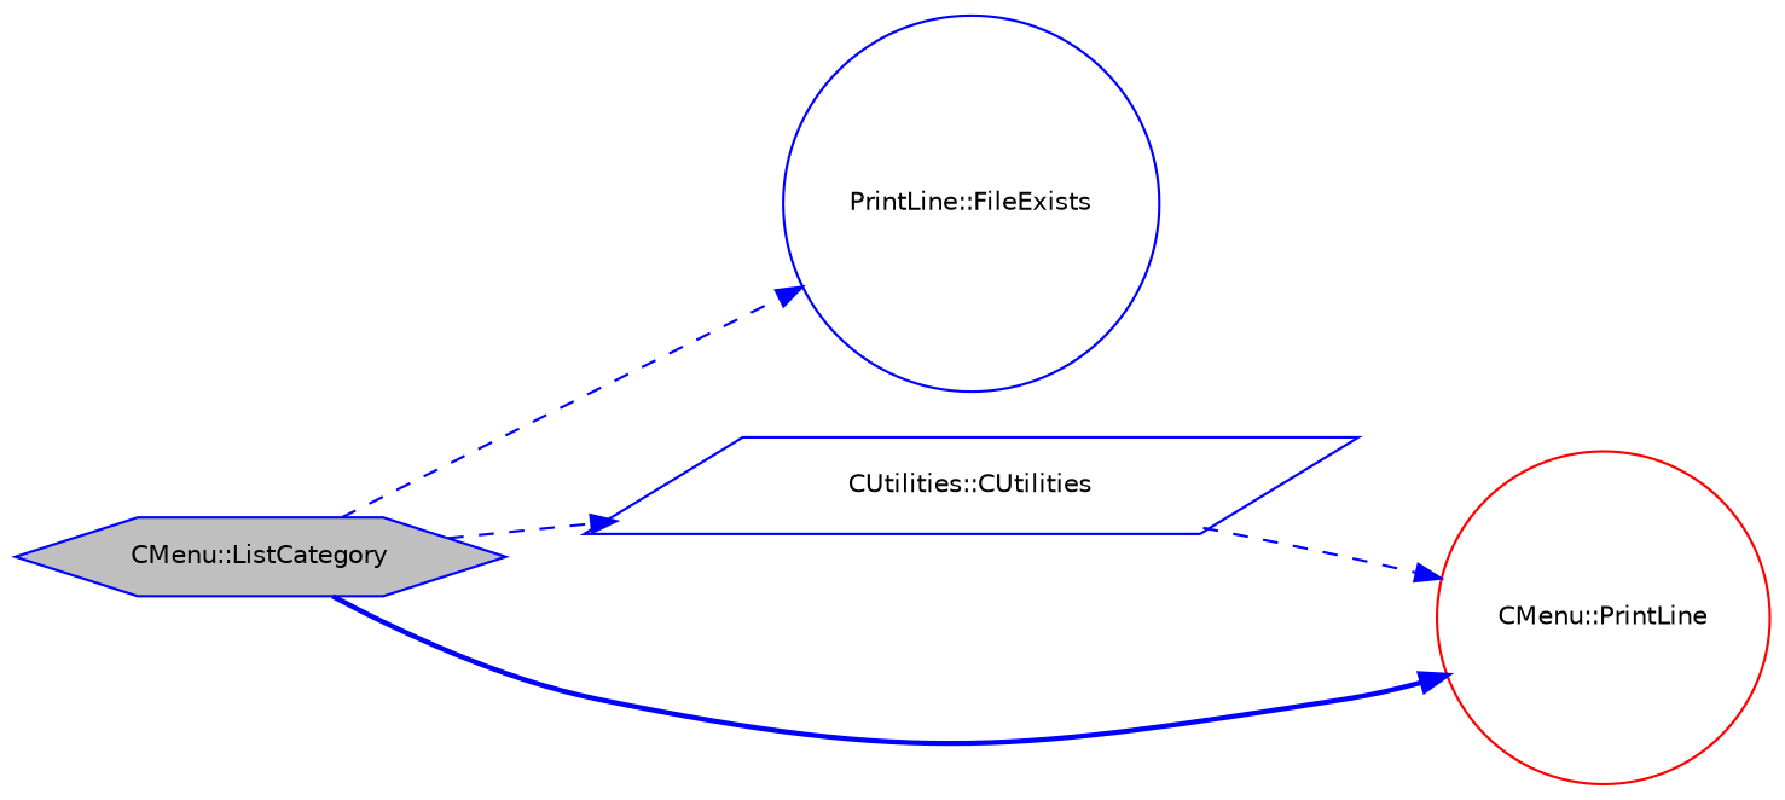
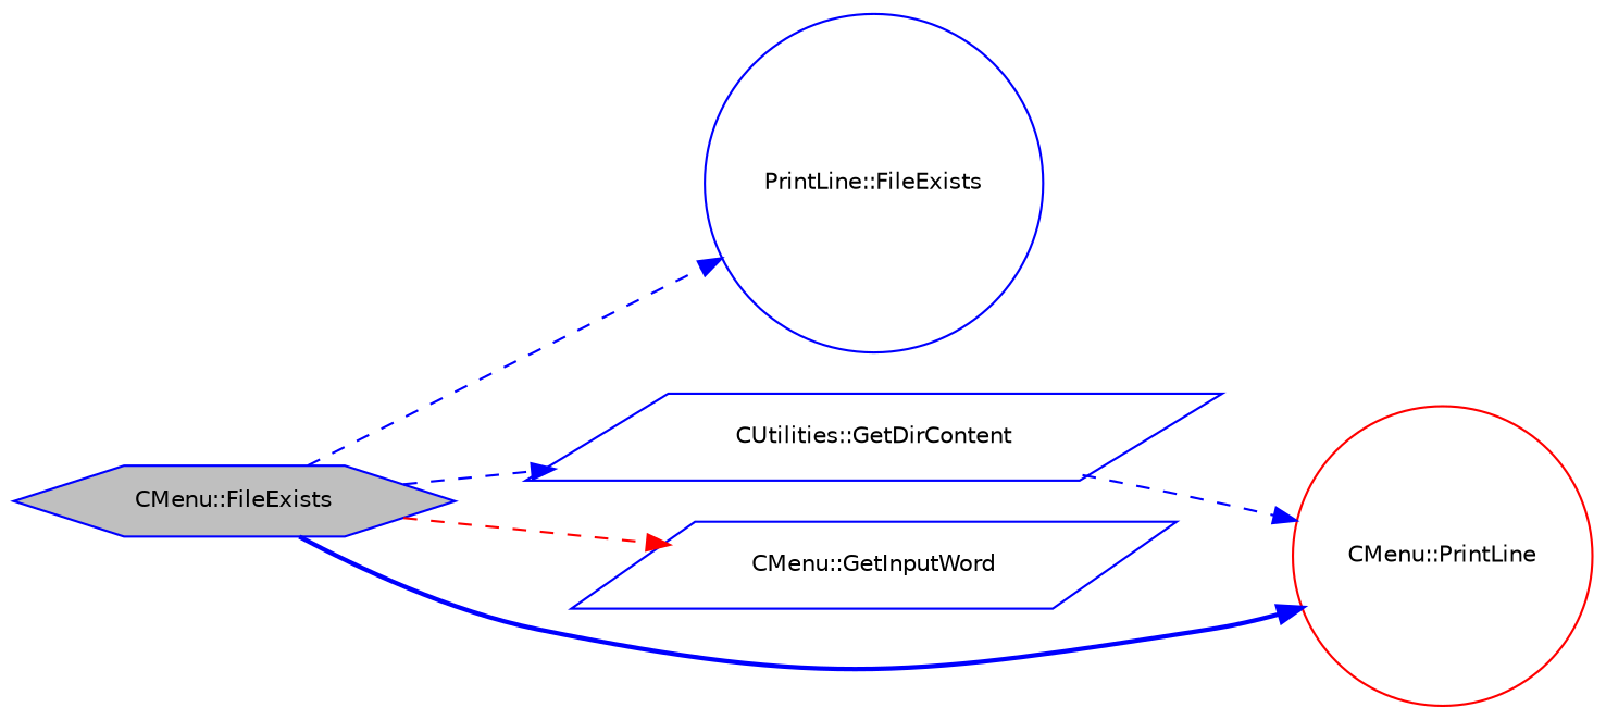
  digraph {
    rankdir=LR
    node [color=blue fillcolor=white fontname=Helvetica fontsize=10 shape=circle style=filled]
    edge [color=blue fontname=Helvetica fontsize=10 labelfontname=Helvetica labelfontsize=10 style=dashed]
-   n1 [fillcolor=grey75 fontcolor=black height=0.2 label="CMenu::ListCategory" shape=hexagon width=0.4]
+   n1 [fillcolor=grey75 fontcolor=black height=0.2 label="CMenu::FileExists" shape=hexagon width=0.4]
    n2 [height=0.2 label="PrintLine::FileExists" width=0.4]
-   n3 [height=0.2 label="CUtilities::CUtilities" shape=parallelogram width=0.4]
+   n3 [height=0.2 label="CUtilities::GetDirContent" shape=parallelogram width=0.4]
+   n4 [height=0.2 label="CMenu::GetInputWord" shape=parallelogram width=0.4]
    n5 [color=red height=0.2 label="CMenu::PrintLine" width=0.4]
    n1 -> n2
    n1 -> n3
+   n1 -> n4 [color=red]
    n1 -> n5 [style=bold]
    n3 -> n5
  }
